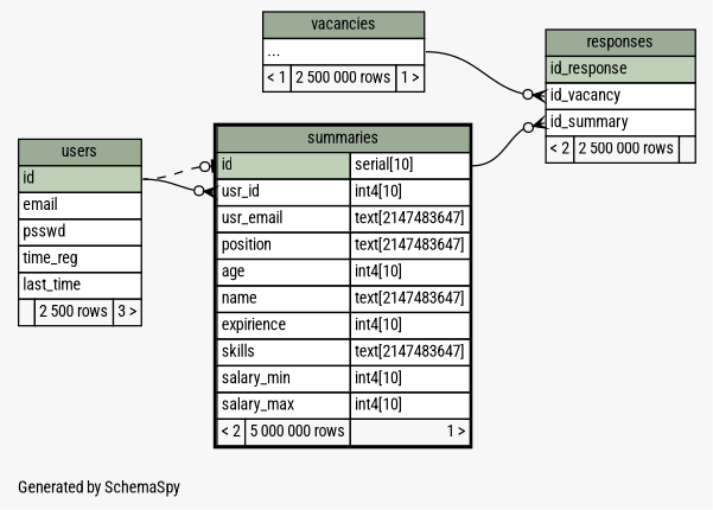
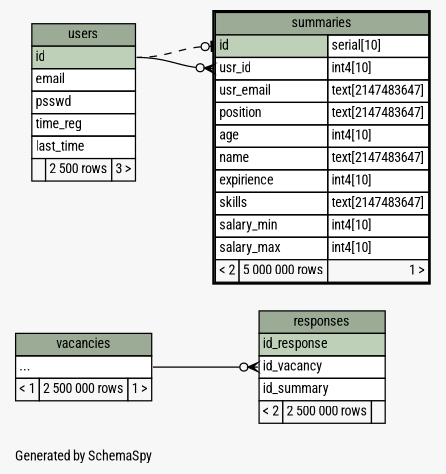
  digraph {
    bgcolor="#f7f7f7"
    fontname="Roboto Condensed"
    fontsize=11
    label="\nGenerated by SchemaSpy"
    labeljust=l
    nodesep=0.18
    rankdir=RL
    ranksep=0.46
    node [fontname="Roboto Condensed" fontsize=11 shape=plaintext]
    edge [arrowhead=none arrowsize=0.8 arrowtail=crowodot dir=back fontname="Roboto Condensed" headport="id:e"]
    n1 [label=<     <TABLE BORDER="0" CELLBORDER="1" CELLSPACING="0" BGCOLOR="#ffffff">       <TR><TD COLSPAN="3" BGCOLOR="#9bab96" ALIGN="CENTER">responses</TD></TR>       <TR><TD PORT="id_response" COLSPAN="3" BGCOLOR="#bed1b8" ALIGN="LEFT">id_response</TD></TR>       <TR><TD PORT="id_vacancy" COLSPAN="3" ALIGN="LEFT">id_vacancy</TD></TR>       <TR><TD PORT="id_summary" COLSPAN="3" ALIGN="LEFT">id_summary</TD></TR>       <TR><TD ALIGN="LEFT" BGCOLOR="#f7f7f7">&lt; 2</TD><TD ALIGN="RIGHT" BGCOLOR="#f7f7f7">2 500 000 rows</TD><TD ALIGN="RIGHT" BGCOLOR="#f7f7f7">  </TD></TR>     </TABLE>>]
    n2 [label=<     <TABLE BORDER="2" CELLBORDER="1" CELLSPACING="0" BGCOLOR="#ffffff">       <TR><TD COLSPAN="3" BGCOLOR="#9bab96" ALIGN="CENTER">summaries</TD></TR>       <TR><TD PORT="id" COLSPAN="2" BGCOLOR="#bed1b8" ALIGN="LEFT">id</TD><TD PORT="id.type" ALIGN="LEFT">serial[10]</TD></TR>       <TR><TD PORT="usr_id" COLSPAN="2" ALIGN="LEFT">usr_id</TD><TD PORT="usr_id.type" ALIGN="LEFT">int4[10]</TD></TR>       <TR><TD PORT="usr_email" COLSPAN="2" ALIGN="LEFT">usr_email</TD><TD PORT="usr_email.type" ALIGN="LEFT">text[2147483647]</TD></TR>       <TR><TD PORT="position" COLSPAN="2" ALIGN="LEFT">position</TD><TD PORT="position.type" ALIGN="LEFT">text[2147483647]</TD></TR>       <TR><TD PORT="age" COLSPAN="2" ALIGN="LEFT">age</TD><TD PORT="age.type" ALIGN="LEFT">int4[10]</TD></TR>       <TR><TD PORT="name" COLSPAN="2" ALIGN="LEFT">name</TD><TD PORT="name.type" ALIGN="LEFT">text[2147483647]</TD></TR>       <TR><TD PORT="expirience" COLSPAN="2" ALIGN="LEFT">expirience</TD><TD PORT="expirience.type" ALIGN="LEFT">int4[10]</TD></TR>       <TR><TD PORT="skills" COLSPAN="2" ALIGN="LEFT">skills</TD><TD PORT="skills.type" ALIGN="LEFT">text[2147483647]</TD></TR>       <TR><TD PORT="salary_min" COLSPAN="2" ALIGN="LEFT">salary_min</TD><TD PORT="salary_min.type" ALIGN="LEFT">int4[10]</TD></TR>       <TR><TD PORT="salary_max" COLSPAN="2" ALIGN="LEFT">salary_max</TD><TD PORT="salary_max.type" ALIGN="LEFT">int4[10]</TD></TR>       <TR><TD ALIGN="LEFT" BGCOLOR="#f7f7f7">&lt; 2</TD><TD ALIGN="RIGHT" BGCOLOR="#f7f7f7">5 000 000 rows</TD><TD ALIGN="RIGHT" BGCOLOR="#f7f7f7">1 &gt;</TD></TR>     </TABLE>>]
    n3 [label=<     <TABLE BORDER="0" CELLBORDER="1" CELLSPACING="0" BGCOLOR="#ffffff">       <TR><TD COLSPAN="3" BGCOLOR="#9bab96" ALIGN="CENTER">vacancies</TD></TR>       <TR><TD PORT="elipses" COLSPAN="3" ALIGN="LEFT">...</TD></TR>       <TR><TD ALIGN="LEFT" BGCOLOR="#f7f7f7">&lt; 1</TD><TD ALIGN="RIGHT" BGCOLOR="#f7f7f7">2 500 000 rows</TD><TD ALIGN="RIGHT" BGCOLOR="#f7f7f7">1 &gt;</TD></TR>     </TABLE>>]
    n4 [label=<     <TABLE BORDER="0" CELLBORDER="1" CELLSPACING="0" BGCOLOR="#ffffff">       <TR><TD COLSPAN="3" BGCOLOR="#9bab96" ALIGN="CENTER">users</TD></TR>       <TR><TD PORT="id" COLSPAN="3" BGCOLOR="#bed1b8" ALIGN="LEFT">id</TD></TR>       <TR><TD PORT="email" COLSPAN="3" ALIGN="LEFT">email</TD></TR>       <TR><TD PORT="psswd" COLSPAN="3" ALIGN="LEFT">psswd</TD></TR>       <TR><TD PORT="time_reg" COLSPAN="3" ALIGN="LEFT">time_reg</TD></TR>       <TR><TD PORT="last_time" COLSPAN="3" ALIGN="LEFT">last_time</TD></TR>       <TR><TD ALIGN="LEFT" BGCOLOR="#f7f7f7">  </TD><TD ALIGN="RIGHT" BGCOLOR="#f7f7f7">2 500 rows</TD><TD ALIGN="RIGHT" BGCOLOR="#f7f7f7">3 &gt;</TD></TR>     </TABLE>>]
-   n1 -> n2 [headport="id.type:e" tailport="id_summary:w"]
    n1 -> n3 [headport="elipses:e" tailport="id_vacancy:w"]
    n2 -> n4 [arrowtail=teeodot style=dashed tailport="id:w"]
    n2 -> n4 [tailport="usr_id:w"]
  }
